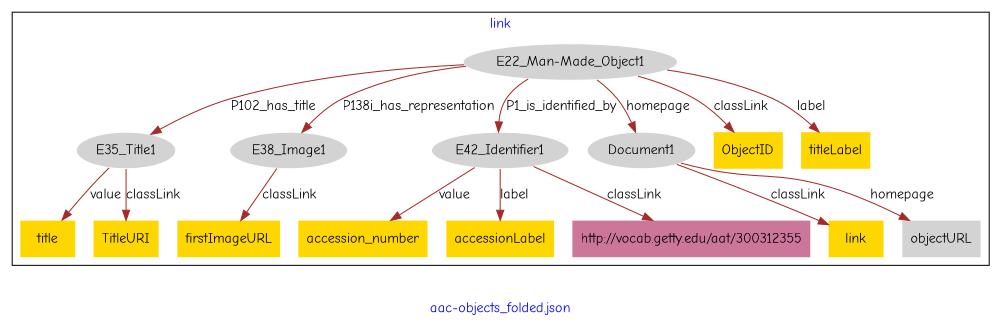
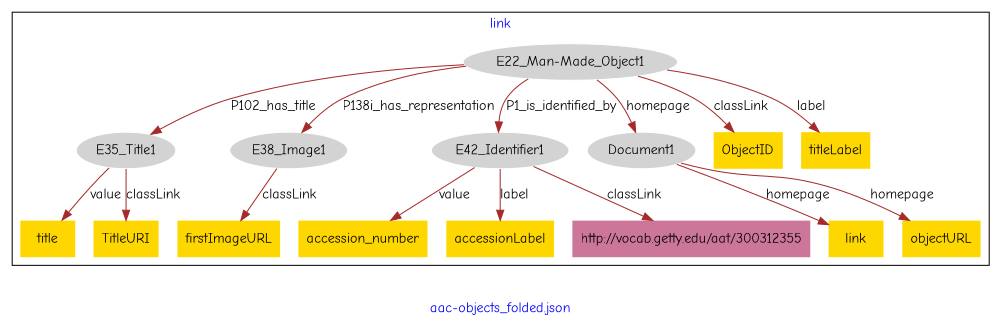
  digraph {
    fontcolor=blue
    fontname="Comic Neue"
    label="aac-objects_folded.json"
    remincross=true
    node [fillcolor=gold fontname="Comic Neue" style=filled shape=plaintext]
    edge [color=brown fontcolor=black fontname="Comic Neue"]
    n1 [color=white fillcolor=lightgray label="E22_Man-Made_Object1" shape=""]
    n2 [color=white fillcolor=lightgray label=E35_Title1 shape=""]
    n3 [color=white fillcolor=lightgray label=E38_Image1 shape=""]
    n4 [color=white fillcolor=lightgray label=E42_Identifier1 shape=""]
    n5 [color=white fillcolor=lightgray label=Document1 shape=""]
    n6 [label=accession_number]
    n7 [label=ObjectID]
    n8 [label=firstImageURL]
    n9 [label=link]
-   n10 [fillcolor=lightgray label=objectURL]
+   n10 [label=objectURL]
    n11 [label=titleLabel]
    n12 [label=title]
    n13 [label=TitleURI]
    n14 [label=accessionLabel]
    n15 [fillcolor="#CC7799" label="http://vocab.getty.edu/aat/300312355"]
    subgraph cluster_1 {
      label=link
      n1
      n2
      n3
      n4
      n5
      n6
      n7
      n8
      n9
      n10
      n11
      n12
      n13
      n14
      n15
    }
    n1 -> n2 [label=P102_has_title]
    n1 -> n3 [label=P138i_has_representation]
    n1 -> n4 [label=P1_is_identified_by]
    n1 -> n5 [label=homepage]
    n1 -> n7 [label=classLink]
    n1 -> n11 [label=label]
    n2 -> n12 [label=value]
    n2 -> n13 [label=classLink]
    n3 -> n8 [label=classLink]
    n4 -> n6 [label=value]
    n4 -> n14 [label=label]
    n4 -> n15 [label=classLink]
-   n5 -> n9 [label=classLink]
+   n5 -> n9 [label=homepage]
    n5 -> n10 [label=homepage]
  }
